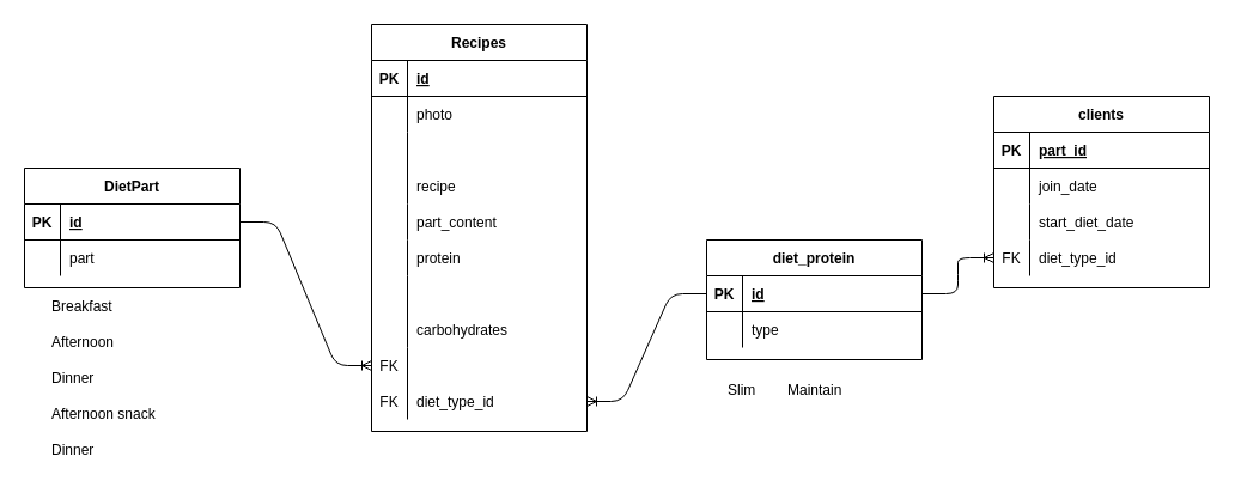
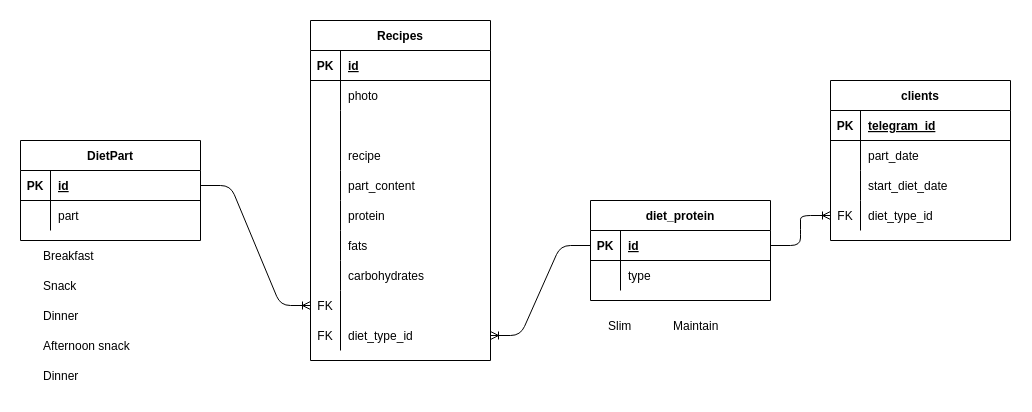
  <mxCell id="0" />
  <mxCell id="1" parent="0" />
  <mxCell id="2" value="clients" style="shape=table;startSize=30;container=1;collapsible=1;childLayout=tableLayout;fixedRows=1;rowLines=0;fontStyle=1;align=center;resizeLast=1;" parent="1" vertex="1"><mxGeometry x="830" y="80" width="180" height="160" as="geometry"><mxRectangle x="380" y="425" width="70" height="30" as="alternateBounds" /></mxGeometry></mxCell>
  <mxCell id="3" value="" style="shape=partialRectangle;collapsible=0;dropTarget=0;pointerEvents=0;fillColor=none;top=0;left=0;bottom=1;right=0;points=[[0,0.5],[1,0.5]];portConstraint=eastwest;" parent="2" vertex="1"><mxGeometry y="30" width="180" height="30" as="geometry" /></mxCell>
  <mxCell id="4" value="PK" style="shape=partialRectangle;connectable=0;fillColor=none;top=0;left=0;bottom=0;right=0;fontStyle=1;overflow=hidden;" parent="3" vertex="1"><mxGeometry width="30" height="30" as="geometry" /></mxCell>
- <mxCell id="5" value="part_id" style="shape=partialRectangle;connectable=0;fillColor=none;top=0;left=0;bottom=0;right=0;align=left;spacingLeft=6;fontStyle=5;overflow=hidden;" parent="3" vertex="1"><mxGeometry x="30" width="150" height="30" as="geometry" /></mxCell>
+ <mxCell id="5" value="telegram_id" style="shape=partialRectangle;connectable=0;fillColor=none;top=0;left=0;bottom=0;right=0;align=left;spacingLeft=6;fontStyle=5;overflow=hidden;" parent="3" vertex="1"><mxGeometry x="30" width="150" height="30" as="geometry" /></mxCell>
  <mxCell id="6" value="" style="shape=partialRectangle;collapsible=0;dropTarget=0;pointerEvents=0;fillColor=none;top=0;left=0;bottom=0;right=0;points=[[0,0.5],[1,0.5]];portConstraint=eastwest;" parent="2" vertex="1"><mxGeometry y="60" width="180" height="30" as="geometry" /></mxCell>
  <mxCell id="7" value="" style="shape=partialRectangle;connectable=0;fillColor=none;top=0;left=0;bottom=0;right=0;editable=1;overflow=hidden;" parent="6" vertex="1"><mxGeometry width="30" height="30" as="geometry" /></mxCell>
- <mxCell id="8" value="join_date" style="shape=partialRectangle;connectable=0;fillColor=none;top=0;left=0;bottom=0;right=0;align=left;spacingLeft=6;overflow=hidden;" parent="6" vertex="1"><mxGeometry x="30" width="150" height="30" as="geometry" /></mxCell>
+ <mxCell id="8" value="part_date" style="shape=partialRectangle;connectable=0;fillColor=none;top=0;left=0;bottom=0;right=0;align=left;spacingLeft=6;overflow=hidden;" parent="6" vertex="1"><mxGeometry x="30" width="150" height="30" as="geometry" /></mxCell>
  <mxCell id="9" style="shape=partialRectangle;collapsible=0;dropTarget=0;pointerEvents=0;fillColor=none;top=0;left=0;bottom=0;right=0;points=[[0,0.5],[1,0.5]];portConstraint=eastwest;" parent="2" vertex="1"><mxGeometry y="90" width="180" height="30" as="geometry" /></mxCell>
  <mxCell id="10" style="shape=partialRectangle;connectable=0;fillColor=none;top=0;left=0;bottom=0;right=0;editable=1;overflow=hidden;" parent="9" vertex="1"><mxGeometry width="30" height="30" as="geometry" /></mxCell>
  <mxCell id="11" value="start_diet_date" style="shape=partialRectangle;connectable=0;fillColor=none;top=0;left=0;bottom=0;right=0;align=left;spacingLeft=6;overflow=hidden;" parent="9" vertex="1"><mxGeometry x="30" width="150" height="30" as="geometry" /></mxCell>
  <mxCell id="12" value="" style="shape=partialRectangle;collapsible=0;dropTarget=0;pointerEvents=0;fillColor=none;top=0;left=0;bottom=0;right=0;points=[[0,0.5],[1,0.5]];portConstraint=eastwest;" parent="2" vertex="1"><mxGeometry y="120" width="180" height="30" as="geometry" /></mxCell>
  <mxCell id="13" value="FK" style="shape=partialRectangle;connectable=0;fillColor=none;top=0;left=0;bottom=0;right=0;editable=1;overflow=hidden;" parent="12" vertex="1"><mxGeometry width="30" height="30" as="geometry" /></mxCell>
  <mxCell id="14" value="diet_type_id" style="shape=partialRectangle;connectable=0;fillColor=none;top=0;left=0;bottom=0;right=0;align=left;spacingLeft=6;overflow=hidden;" parent="12" vertex="1"><mxGeometry x="30" width="150" height="30" as="geometry" /></mxCell>
  <mxCell id="15" value="Recipes" style="shape=table;startSize=30;container=1;collapsible=1;childLayout=tableLayout;fixedRows=1;rowLines=0;fontStyle=1;align=center;resizeLast=1;" parent="1" vertex="1"><mxGeometry x="310" y="20" width="180" height="340" as="geometry" /></mxCell>
  <mxCell id="16" value="" style="shape=partialRectangle;collapsible=0;dropTarget=0;pointerEvents=0;fillColor=none;top=0;left=0;bottom=1;right=0;points=[[0,0.5],[1,0.5]];portConstraint=eastwest;" parent="15" vertex="1"><mxGeometry y="30" width="180" height="30" as="geometry" /></mxCell>
  <mxCell id="17" value="PK" style="shape=partialRectangle;connectable=0;fillColor=none;top=0;left=0;bottom=0;right=0;fontStyle=1;overflow=hidden;" parent="16" vertex="1"><mxGeometry width="30" height="30" as="geometry" /></mxCell>
  <mxCell id="18" value="id" style="shape=partialRectangle;connectable=0;fillColor=none;top=0;left=0;bottom=0;right=0;align=left;spacingLeft=6;fontStyle=5;overflow=hidden;" parent="16" vertex="1"><mxGeometry x="30" width="150" height="30" as="geometry" /></mxCell>
  <mxCell id="19" value="" style="shape=partialRectangle;collapsible=0;dropTarget=0;pointerEvents=0;fillColor=none;top=0;left=0;bottom=0;right=0;points=[[0,0.5],[1,0.5]];portConstraint=eastwest;" parent="15" vertex="1"><mxGeometry y="60" width="180" height="30" as="geometry" /></mxCell>
  <mxCell id="20" value="" style="shape=partialRectangle;connectable=0;fillColor=none;top=0;left=0;bottom=0;right=0;editable=1;overflow=hidden;" parent="19" vertex="1"><mxGeometry width="30" height="30" as="geometry" /></mxCell>
  <mxCell id="21" value="photo" style="shape=partialRectangle;connectable=0;fillColor=none;top=0;left=0;bottom=0;right=0;align=left;spacingLeft=6;overflow=hidden;" parent="19" vertex="1"><mxGeometry x="30" width="150" height="30" as="geometry" /></mxCell>
  <mxCell id="22" value="" style="shape=partialRectangle;collapsible=0;dropTarget=0;pointerEvents=0;fillColor=none;top=0;left=0;bottom=0;right=0;points=[[0,0.5],[1,0.5]];portConstraint=eastwest;" parent="15" vertex="1"><mxGeometry y="90" width="180" height="30" as="geometry" /></mxCell>
  <mxCell id="23" value="" style="shape=partialRectangle;connectable=0;fillColor=none;top=0;left=0;bottom=0;right=0;editable=1;overflow=hidden;" parent="22" vertex="1"><mxGeometry width="30" height="30" as="geometry" /></mxCell>
  <mxCell id="24" value="" style="shape=partialRectangle;collapsible=0;dropTarget=0;pointerEvents=0;fillColor=none;top=0;left=0;bottom=0;right=0;points=[[0,0.5],[1,0.5]];portConstraint=eastwest;" parent="15" vertex="1"><mxGeometry y="120" width="180" height="30" as="geometry" /></mxCell>
  <mxCell id="25" value="" style="shape=partialRectangle;connectable=0;fillColor=none;top=0;left=0;bottom=0;right=0;editable=1;overflow=hidden;" parent="24" vertex="1"><mxGeometry width="30" height="30" as="geometry" /></mxCell>
  <mxCell id="26" value="recipe" style="shape=partialRectangle;connectable=0;fillColor=none;top=0;left=0;bottom=0;right=0;align=left;spacingLeft=6;overflow=hidden;" parent="24" vertex="1"><mxGeometry x="30" width="150" height="30" as="geometry" /></mxCell>
  <mxCell id="27" style="shape=partialRectangle;collapsible=0;dropTarget=0;pointerEvents=0;fillColor=none;top=0;left=0;bottom=0;right=0;points=[[0,0.5],[1,0.5]];portConstraint=eastwest;" parent="15" vertex="1"><mxGeometry y="150" width="180" height="30" as="geometry" /></mxCell>
  <mxCell id="28" style="shape=partialRectangle;connectable=0;fillColor=none;top=0;left=0;bottom=0;right=0;editable=1;overflow=hidden;" parent="27" vertex="1"><mxGeometry width="30" height="30" as="geometry" /></mxCell>
  <mxCell id="29" value="part_content" style="shape=partialRectangle;connectable=0;fillColor=none;top=0;left=0;bottom=0;right=0;align=left;spacingLeft=6;overflow=hidden;" parent="27" vertex="1"><mxGeometry x="30" width="150" height="30" as="geometry" /></mxCell>
  <mxCell id="30" style="shape=partialRectangle;collapsible=0;dropTarget=0;pointerEvents=0;fillColor=none;top=0;left=0;bottom=0;right=0;points=[[0,0.5],[1,0.5]];portConstraint=eastwest;" parent="15" vertex="1"><mxGeometry y="180" width="180" height="30" as="geometry" /></mxCell>
  <mxCell id="31" style="shape=partialRectangle;connectable=0;fillColor=none;top=0;left=0;bottom=0;right=0;editable=1;overflow=hidden;" parent="30" vertex="1"><mxGeometry width="30" height="30" as="geometry" /></mxCell>
  <mxCell id="32" value="protein" style="shape=partialRectangle;connectable=0;fillColor=none;top=0;left=0;bottom=0;right=0;align=left;spacingLeft=6;overflow=hidden;" parent="30" vertex="1"><mxGeometry x="30" width="150" height="30" as="geometry" /></mxCell>
  <mxCell id="33" style="shape=partialRectangle;collapsible=0;dropTarget=0;pointerEvents=0;fillColor=none;top=0;left=0;bottom=0;right=0;points=[[0,0.5],[1,0.5]];portConstraint=eastwest;" parent="15" vertex="1"><mxGeometry y="210" width="180" height="30" as="geometry" /></mxCell>
  <mxCell id="34" style="shape=partialRectangle;connectable=0;fillColor=none;top=0;left=0;bottom=0;right=0;editable=1;overflow=hidden;" parent="33" vertex="1"><mxGeometry width="30" height="30" as="geometry" /></mxCell>
+ <mxCell id="35" value="fats" style="shape=partialRectangle;connectable=0;fillColor=none;top=0;left=0;bottom=0;right=0;align=left;spacingLeft=6;overflow=hidden;" parent="33" vertex="1"><mxGeometry x="30" width="150" height="30" as="geometry" /></mxCell>
  <mxCell id="36" style="shape=partialRectangle;collapsible=0;dropTarget=0;pointerEvents=0;fillColor=none;top=0;left=0;bottom=0;right=0;points=[[0,0.5],[1,0.5]];portConstraint=eastwest;" parent="15" vertex="1"><mxGeometry y="240" width="180" height="30" as="geometry" /></mxCell>
  <mxCell id="37" style="shape=partialRectangle;connectable=0;fillColor=none;top=0;left=0;bottom=0;right=0;editable=1;overflow=hidden;" parent="36" vertex="1"><mxGeometry width="30" height="30" as="geometry" /></mxCell>
  <mxCell id="38" value="carbohydrates" style="shape=partialRectangle;connectable=0;fillColor=none;top=0;left=0;bottom=0;right=0;align=left;spacingLeft=6;overflow=hidden;" parent="36" vertex="1"><mxGeometry x="30" width="150" height="30" as="geometry" /></mxCell>
  <mxCell id="39" style="shape=partialRectangle;collapsible=0;dropTarget=0;pointerEvents=0;fillColor=none;top=0;left=0;bottom=0;right=0;points=[[0,0.5],[1,0.5]];portConstraint=eastwest;" parent="15" vertex="1"><mxGeometry y="270" width="180" height="30" as="geometry" /></mxCell>
  <mxCell id="40" value="FK" style="shape=partialRectangle;connectable=0;fillColor=none;top=0;left=0;bottom=0;right=0;editable=1;overflow=hidden;" parent="39" vertex="1"><mxGeometry width="30" height="30" as="geometry" /></mxCell>
  <mxCell id="41" style="shape=partialRectangle;collapsible=0;dropTarget=0;pointerEvents=0;fillColor=none;top=0;left=0;bottom=0;right=0;points=[[0,0.5],[1,0.5]];portConstraint=eastwest;" parent="15" vertex="1"><mxGeometry y="300" width="180" height="30" as="geometry" /></mxCell>
  <mxCell id="42" value="FK" style="shape=partialRectangle;connectable=0;fillColor=none;top=0;left=0;bottom=0;right=0;editable=1;overflow=hidden;" parent="41" vertex="1"><mxGeometry width="30" height="30" as="geometry" /></mxCell>
  <mxCell id="43" value="diet_type_id" style="shape=partialRectangle;connectable=0;fillColor=none;top=0;left=0;bottom=0;right=0;align=left;spacingLeft=6;overflow=hidden;" parent="41" vertex="1"><mxGeometry x="30" width="150" height="30" as="geometry" /></mxCell>
  <mxCell id="44" value="DietPart" style="shape=table;startSize=30;container=1;collapsible=1;childLayout=tableLayout;fixedRows=1;rowLines=0;fontStyle=1;align=center;resizeLast=1;" parent="1" vertex="1"><mxGeometry x="20" y="140" width="180" height="100" as="geometry" /></mxCell>
  <mxCell id="45" value="" style="shape=partialRectangle;collapsible=0;dropTarget=0;pointerEvents=0;fillColor=none;top=0;left=0;bottom=1;right=0;points=[[0,0.5],[1,0.5]];portConstraint=eastwest;" parent="44" vertex="1"><mxGeometry y="30" width="180" height="30" as="geometry" /></mxCell>
  <mxCell id="46" value="PK" style="shape=partialRectangle;connectable=0;fillColor=none;top=0;left=0;bottom=0;right=0;fontStyle=1;overflow=hidden;" parent="45" vertex="1"><mxGeometry width="30" height="30" as="geometry" /></mxCell>
  <mxCell id="47" value="id" style="shape=partialRectangle;connectable=0;fillColor=none;top=0;left=0;bottom=0;right=0;align=left;spacingLeft=6;fontStyle=5;overflow=hidden;" parent="45" vertex="1"><mxGeometry x="30" width="150" height="30" as="geometry" /></mxCell>
  <mxCell id="48" style="shape=partialRectangle;collapsible=0;dropTarget=0;pointerEvents=0;fillColor=none;top=0;left=0;bottom=0;right=0;points=[[0,0.5],[1,0.5]];portConstraint=eastwest;" parent="44" vertex="1"><mxGeometry y="60" width="180" height="30" as="geometry" /></mxCell>
  <mxCell id="49" style="shape=partialRectangle;connectable=0;fillColor=none;top=0;left=0;bottom=0;right=0;editable=1;overflow=hidden;" parent="48" vertex="1"><mxGeometry width="30" height="30" as="geometry" /></mxCell>
  <mxCell id="50" value="part" style="shape=partialRectangle;connectable=0;fillColor=none;top=0;left=0;bottom=0;right=0;align=left;spacingLeft=6;overflow=hidden;" parent="48" vertex="1"><mxGeometry x="30" width="150" height="30" as="geometry" /></mxCell>
  <mxCell id="51" value="diet_protein" style="shape=table;startSize=30;container=1;collapsible=1;childLayout=tableLayout;fixedRows=1;rowLines=0;fontStyle=1;align=center;resizeLast=1;" parent="1" vertex="1"><mxGeometry x="590" y="200" width="180" height="100" as="geometry" /></mxCell>
  <mxCell id="52" value="" style="shape=partialRectangle;collapsible=0;dropTarget=0;pointerEvents=0;fillColor=none;top=0;left=0;bottom=1;right=0;points=[[0,0.5],[1,0.5]];portConstraint=eastwest;" parent="51" vertex="1"><mxGeometry y="30" width="180" height="30" as="geometry" /></mxCell>
  <mxCell id="53" value="PK" style="shape=partialRectangle;connectable=0;fillColor=none;top=0;left=0;bottom=0;right=0;fontStyle=1;overflow=hidden;" parent="52" vertex="1"><mxGeometry width="30" height="30" as="geometry" /></mxCell>
  <mxCell id="54" value="id" style="shape=partialRectangle;connectable=0;fillColor=none;top=0;left=0;bottom=0;right=0;align=left;spacingLeft=6;fontStyle=5;overflow=hidden;" parent="52" vertex="1"><mxGeometry x="30" width="150" height="30" as="geometry" /></mxCell>
  <mxCell id="55" value="" style="shape=partialRectangle;collapsible=0;dropTarget=0;pointerEvents=0;fillColor=none;top=0;left=0;bottom=0;right=0;points=[[0,0.5],[1,0.5]];portConstraint=eastwest;" parent="51" vertex="1"><mxGeometry y="60" width="180" height="30" as="geometry" /></mxCell>
  <mxCell id="56" value="" style="shape=partialRectangle;connectable=0;fillColor=none;top=0;left=0;bottom=0;right=0;editable=1;overflow=hidden;" parent="55" vertex="1"><mxGeometry width="30" height="30" as="geometry" /></mxCell>
  <mxCell id="57" value="type" style="shape=partialRectangle;connectable=0;fillColor=none;top=0;left=0;bottom=0;right=0;align=left;spacingLeft=6;overflow=hidden;" parent="55" vertex="1"><mxGeometry x="30" width="150" height="30" as="geometry" /></mxCell>
  <mxCell id="58" value="" style="edgeStyle=entityRelationEdgeStyle;fontSize=12;html=1;endArrow=ERoneToMany;exitX=1;exitY=0.5;exitDx=0;exitDy=0;entryX=0;entryY=0.5;entryDx=0;entryDy=0;" parent="1" source="45" target="39" edge="1"><mxGeometry width="100" height="100" relative="1" as="geometry"><mxPoint x="530" y="370" as="sourcePoint" /><mxPoint x="340" y="430" as="targetPoint" /></mxGeometry></mxCell>
  <mxCell id="59" value="" style="edgeStyle=entityRelationEdgeStyle;fontSize=12;html=1;endArrow=ERoneToMany;exitX=0;exitY=0.5;exitDx=0;exitDy=0;entryX=1;entryY=0.5;entryDx=0;entryDy=0;" parent="1" source="52" target="41" edge="1"><mxGeometry width="100" height="100" relative="1" as="geometry"><mxPoint x="530" y="560" as="sourcePoint" /><mxPoint x="530" y="400" as="targetPoint" /></mxGeometry></mxCell>
  <mxCell id="60" value="" style="edgeStyle=entityRelationEdgeStyle;fontSize=12;html=1;endArrow=ERoneToMany;exitX=1;exitY=0.5;exitDx=0;exitDy=0;" parent="1" source="52" target="12" edge="1"><mxGeometry width="100" height="100" relative="1" as="geometry"><mxPoint x="800" y="320" as="sourcePoint" /><mxPoint x="590" y="520" as="targetPoint" /></mxGeometry></mxCell>
  <mxCell id="61" value="Slim" style="shape=partialRectangle;connectable=0;fillColor=none;top=0;left=0;bottom=0;right=0;align=left;spacingLeft=6;overflow=hidden;" parent="1" vertex="1"><mxGeometry x="600" y="310" width="50" height="30" as="geometry" /></mxCell>
- <mxCell id="62" value="Maintain" style="shape=partialRectangle;connectable=0;fillColor=none;top=0;left=0;bottom=0;right=0;align=left;spacingLeft=6;overflow=hidden;fontStyle=0" parent="1" vertex="1"><mxGeometry x="650" y="310" width="60" height="30" as="geometry" /></mxCell>
+ <mxCell id="62" value="Maintain" style="shape=partialRectangle;connectable=0;fillColor=none;top=0;left=0;bottom=0;right=0;align=left;spacingLeft=6;overflow=hidden;fontStyle=0" parent="1" vertex="1"><mxGeometry x="665" y="310" width="60" height="30" as="geometry" /></mxCell>
  <mxCell id="63" value="Breakfast" style="shape=partialRectangle;connectable=0;fillColor=none;top=0;left=0;bottom=0;right=0;align=left;spacingLeft=6;overflow=hidden;" parent="1" vertex="1"><mxGeometry x="35" y="240" width="150" height="30" as="geometry" /></mxCell>
- <mxCell id="64" value="Afternoon" style="shape=partialRectangle;connectable=0;fillColor=none;top=0;left=0;bottom=0;right=0;align=left;spacingLeft=6;overflow=hidden;" parent="1" vertex="1"><mxGeometry x="35" y="270" width="150" height="30" as="geometry" /></mxCell>
+ <mxCell id="64" value="Snack" style="shape=partialRectangle;connectable=0;fillColor=none;top=0;left=0;bottom=0;right=0;align=left;spacingLeft=6;overflow=hidden;" parent="1" vertex="1"><mxGeometry x="35" y="270" width="150" height="30" as="geometry" /></mxCell>
  <mxCell id="65" value="Dinner" style="shape=partialRectangle;connectable=0;fillColor=none;top=0;left=0;bottom=0;right=0;align=left;spacingLeft=6;overflow=hidden;" parent="1" vertex="1"><mxGeometry x="35" y="300" width="150" height="30" as="geometry" /></mxCell>
  <mxCell id="66" value="Afternoon snack" style="shape=partialRectangle;connectable=0;fillColor=none;top=0;left=0;bottom=0;right=0;align=left;spacingLeft=6;overflow=hidden;" parent="1" vertex="1"><mxGeometry x="35" y="330" width="150" height="30" as="geometry" /></mxCell>
  <mxCell id="67" value="Dinner" style="shape=partialRectangle;connectable=0;fillColor=none;top=0;left=0;bottom=0;right=0;align=left;spacingLeft=6;overflow=hidden;" parent="1" vertex="1"><mxGeometry x="35" y="360" width="150" height="30" as="geometry" /></mxCell>
